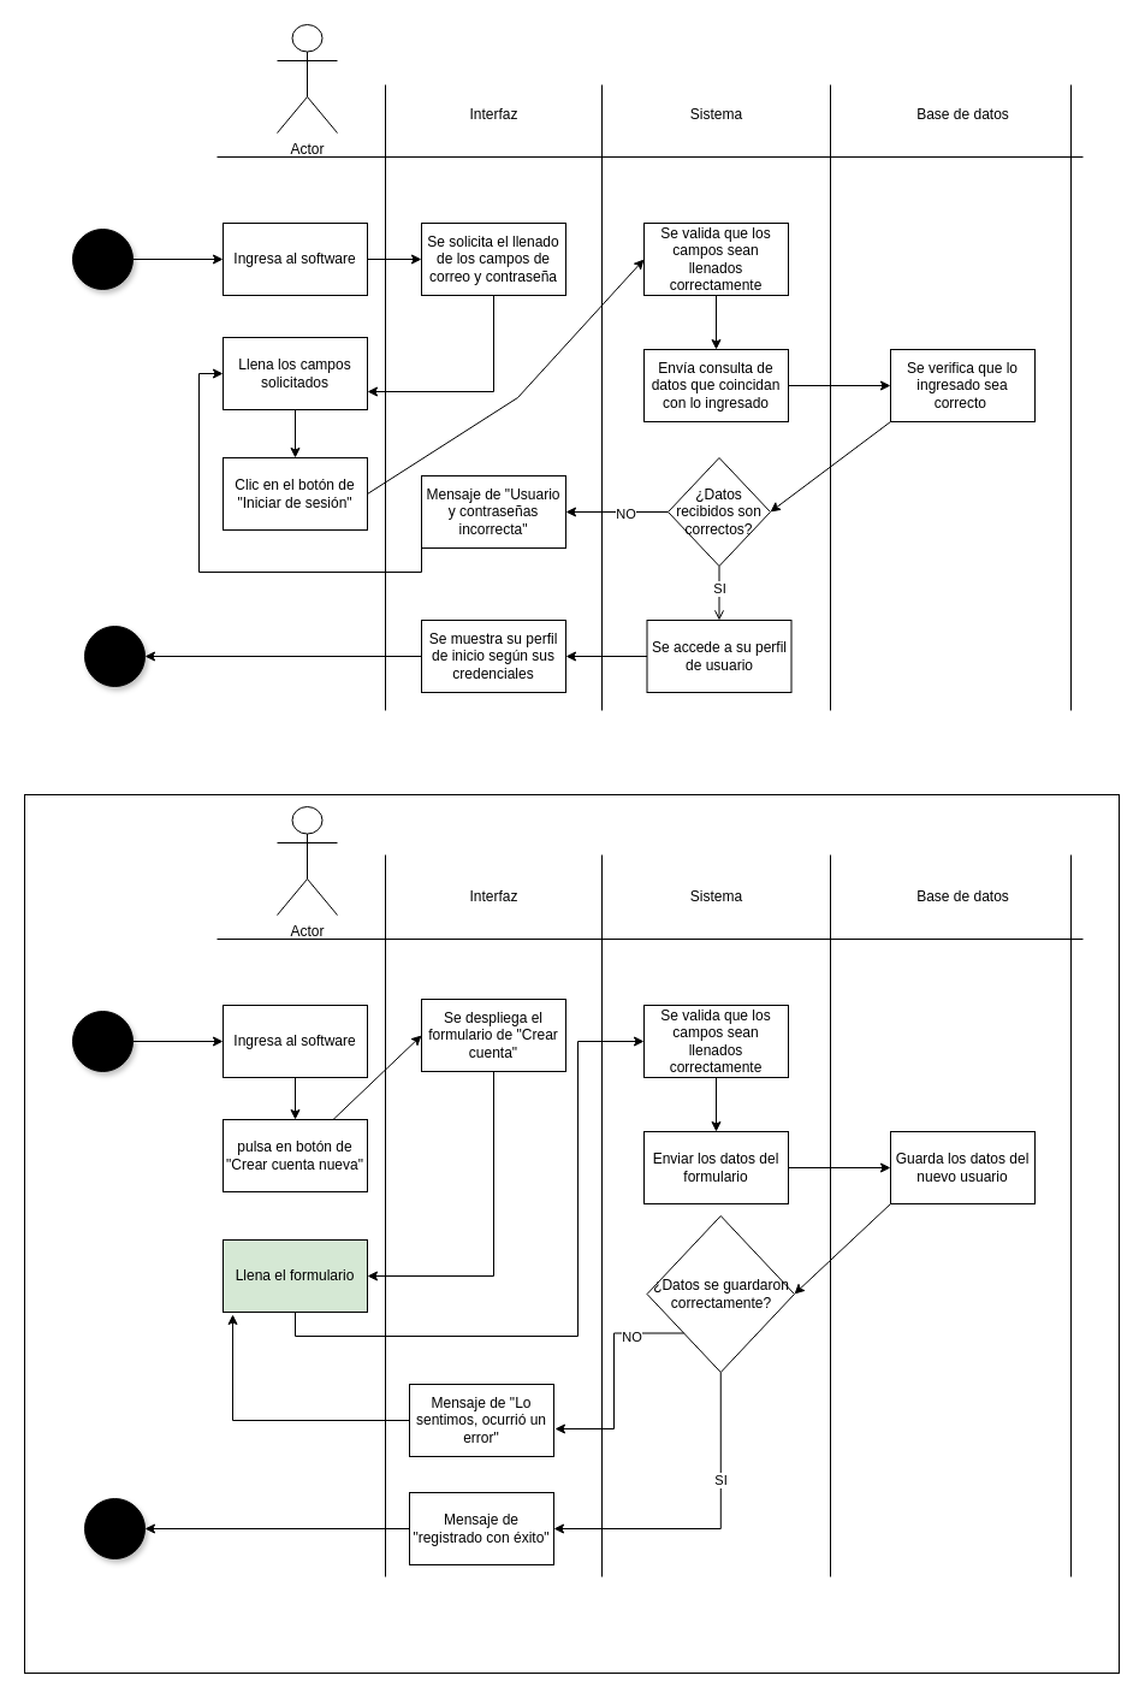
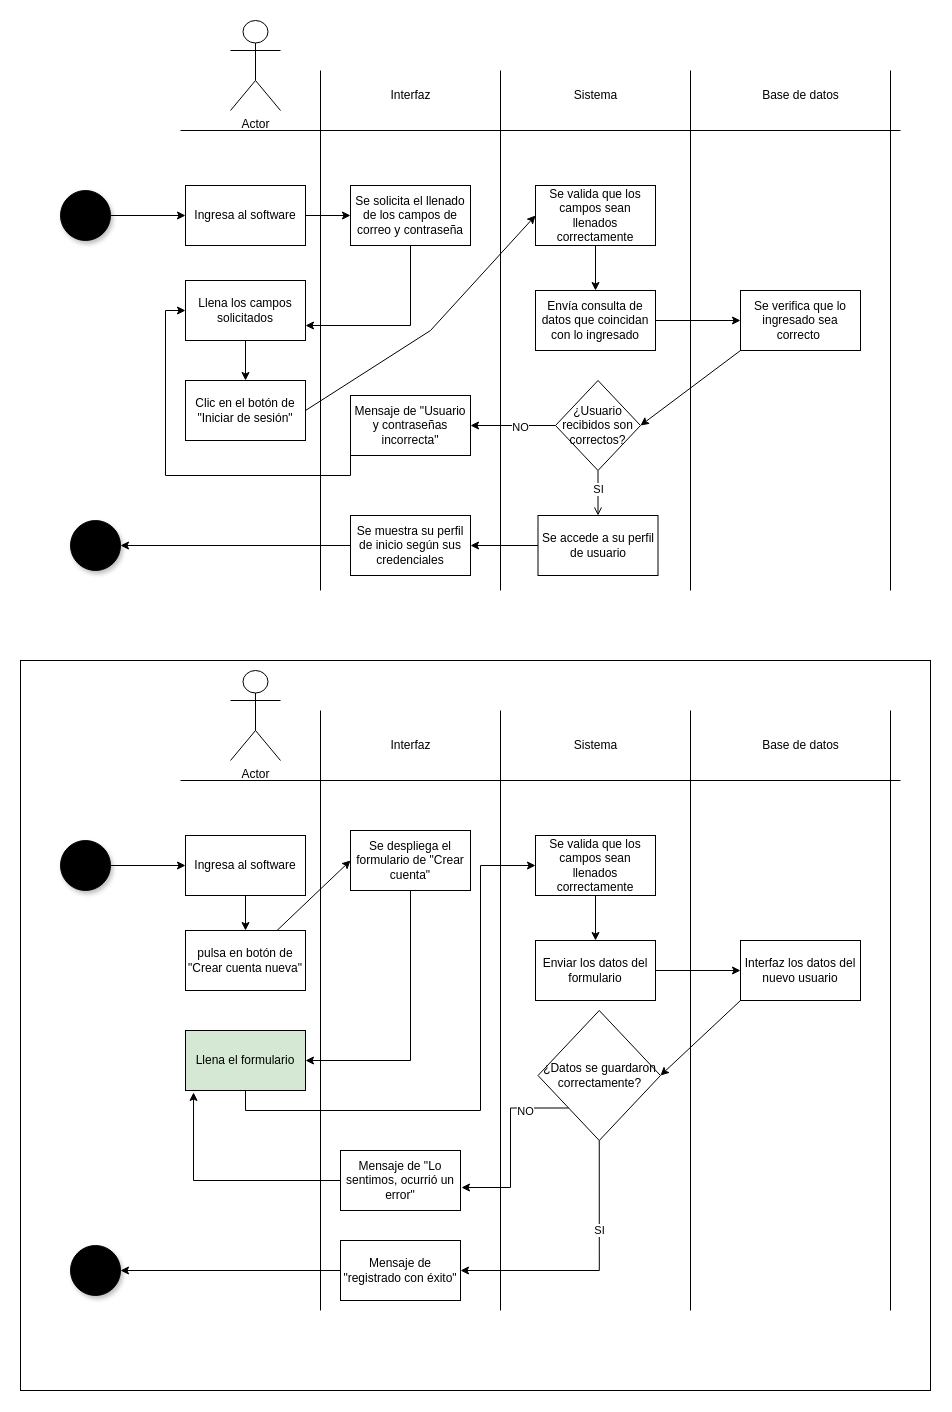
  <mxCell id="0" />
  <mxCell id="1" parent="0" />
  <mxCell id="2" value="" style="whiteSpace=wrap;html=1;" vertex="1" parent="1"><mxGeometry x="20" y="660" width="910" height="730" as="geometry" /></mxCell>
  <mxCell id="3" value="" style="endArrow=none;html=1;rounded=0;" edge="1" parent="1"><mxGeometry width="50" height="50" relative="1" as="geometry"><mxPoint x="180" y="130" as="sourcePoint" /><mxPoint x="900" y="130" as="targetPoint" /></mxGeometry></mxCell>
  <mxCell id="4" value="" style="endArrow=none;html=1;rounded=0;" edge="1" parent="1"><mxGeometry width="50" height="50" relative="1" as="geometry"><mxPoint x="320" y="70" as="sourcePoint" /><mxPoint x="320" y="590" as="targetPoint" /></mxGeometry></mxCell>
  <mxCell id="5" value="" style="endArrow=none;html=1;rounded=0;" edge="1" parent="1"><mxGeometry width="50" height="50" relative="1" as="geometry"><mxPoint x="500" y="70" as="sourcePoint" /><mxPoint x="500" y="590" as="targetPoint" /></mxGeometry></mxCell>
  <mxCell id="6" value="" style="endArrow=none;html=1;rounded=0;" edge="1" parent="1"><mxGeometry width="50" height="50" relative="1" as="geometry"><mxPoint x="690" y="70" as="sourcePoint" /><mxPoint x="690" y="590" as="targetPoint" /></mxGeometry></mxCell>
  <mxCell id="7" value="" style="endArrow=none;html=1;rounded=0;" edge="1" parent="1"><mxGeometry width="50" height="50" relative="1" as="geometry"><mxPoint x="890" y="70" as="sourcePoint" /><mxPoint x="890" y="590" as="targetPoint" /></mxGeometry></mxCell>
  <mxCell id="8" value="Actor" style="shape=umlActor;verticalLabelPosition=bottom;verticalAlign=top;html=1;outlineConnect=0;" vertex="1" parent="1"><mxGeometry x="230" y="20" width="50" height="90" as="geometry" /></mxCell>
  <mxCell id="9" value="Interfaz" style="text;html=1;align=center;verticalAlign=middle;resizable=0;points=[];autosize=1;strokeColor=none;fillColor=none;" vertex="1" parent="1"><mxGeometry x="380" y="80" width="60" height="30" as="geometry" /></mxCell>
  <mxCell id="10" value="Sistema" style="text;html=1;align=center;verticalAlign=middle;resizable=0;points=[];autosize=1;strokeColor=none;fillColor=none;" vertex="1" parent="1"><mxGeometry x="560" y="80" width="70" height="30" as="geometry" /></mxCell>
  <mxCell id="11" value="Base de datos" style="text;html=1;align=center;verticalAlign=middle;resizable=0;points=[];autosize=1;strokeColor=none;fillColor=none;" vertex="1" parent="1"><mxGeometry x="750" y="80" width="100" height="30" as="geometry" /></mxCell>
  <mxCell id="12" value="" style="points=[[0.145,0.145,0],[0.5,0,0],[0.855,0.145,0],[1,0.5,0],[0.855,0.855,0],[0.5,1,0],[0.145,0.855,0],[0,0.5,0]];shape=mxgraph.bpmn.event;html=1;verticalLabelPosition=bottom;labelBackgroundColor=#ffffff;verticalAlign=top;align=center;perimeter=ellipsePerimeter;outlineConnect=0;aspect=fixed;outline=standard;symbol=general;shadow=1;strokeColor=default;fontFamily=Helvetica;fontSize=12;fontColor=default;fillColor=#000000;" vertex="1" parent="1"><mxGeometry x="70" y="520" width="50" height="50" as="geometry" /></mxCell>
  <mxCell id="13" value="" style="edgeStyle=orthogonalEdgeStyle;rounded=0;orthogonalLoop=1;jettySize=auto;html=1;" edge="1" parent="1" source="14" target="16"><mxGeometry relative="1" as="geometry" /></mxCell>
  <mxCell id="14" value="Ingresa al software" style="rounded=0;whiteSpace=wrap;html=1;" vertex="1" parent="1"><mxGeometry x="185" y="185" width="120" height="60" as="geometry" /></mxCell>
  <mxCell id="15" style="edgeStyle=orthogonalEdgeStyle;rounded=0;orthogonalLoop=1;jettySize=auto;html=1;exitX=0.5;exitY=1;exitDx=0;exitDy=0;entryX=1;entryY=0.75;entryDx=0;entryDy=0;" edge="1" parent="1" source="16" target="70"><mxGeometry relative="1" as="geometry" /></mxCell>
  <mxCell id="16" value="Se solicita el llenado de los campos de correo y contraseña" style="rounded=0;whiteSpace=wrap;html=1;" vertex="1" parent="1"><mxGeometry x="350" y="185" width="120" height="60" as="geometry" /></mxCell>
  <mxCell id="17" style="edgeStyle=orthogonalEdgeStyle;rounded=0;orthogonalLoop=1;jettySize=auto;html=1;exitX=1;exitY=0.5;exitDx=0;exitDy=0;exitPerimeter=0;entryX=0;entryY=0.5;entryDx=0;entryDy=0;" edge="1" parent="1" source="18" target="14"><mxGeometry relative="1" as="geometry" /></mxCell>
  <mxCell id="18" value="" style="points=[[0.145,0.145,0],[0.5,0,0],[0.855,0.145,0],[1,0.5,0],[0.855,0.855,0],[0.5,1,0],[0.145,0.855,0],[0,0.5,0]];shape=mxgraph.bpmn.event;html=1;verticalLabelPosition=bottom;labelBackgroundColor=#ffffff;verticalAlign=top;align=center;perimeter=ellipsePerimeter;outlineConnect=0;aspect=fixed;outline=standard;symbol=general;shadow=1;strokeColor=default;fontFamily=Helvetica;fontSize=12;fontColor=default;fillColor=#000000;" vertex="1" parent="1"><mxGeometry x="60" y="190" width="50" height="50" as="geometry" /></mxCell>
  <mxCell id="19" style="rounded=0;orthogonalLoop=1;jettySize=auto;html=1;exitX=1;exitY=0.5;exitDx=0;exitDy=0;entryX=0;entryY=0.5;entryDx=0;entryDy=0;" edge="1" parent="1" source="20" target="24"><mxGeometry relative="1" as="geometry"><Array as="points"><mxPoint x="430" y="330" /></Array></mxGeometry></mxCell>
  <mxCell id="20" value="Clic en el botón de &quot;Iniciar de sesión&quot;" style="rounded=0;whiteSpace=wrap;html=1;" vertex="1" parent="1"><mxGeometry x="185" y="380" width="120" height="60" as="geometry" /></mxCell>
  <mxCell id="21" style="rounded=0;orthogonalLoop=1;jettySize=auto;html=1;entryX=0;entryY=0.5;entryDx=0;entryDy=0;" edge="1" parent="1" source="22" target="26"><mxGeometry relative="1" as="geometry" /></mxCell>
  <mxCell id="22" value="Envía consulta de datos que coincidan con lo ingresado" style="rounded=0;whiteSpace=wrap;html=1;" vertex="1" parent="1"><mxGeometry x="535" y="290" width="120" height="60" as="geometry" /></mxCell>
  <mxCell id="23" value="" style="edgeStyle=orthogonalEdgeStyle;rounded=0;orthogonalLoop=1;jettySize=auto;html=1;" edge="1" parent="1" source="24" target="22"><mxGeometry relative="1" as="geometry" /></mxCell>
  <mxCell id="24" value="Se valida que los campos sean llenados correctamente" style="rounded=0;whiteSpace=wrap;html=1;" vertex="1" parent="1"><mxGeometry x="535" y="185" width="120" height="60" as="geometry" /></mxCell>
  <mxCell id="25" style="rounded=0;orthogonalLoop=1;jettySize=auto;html=1;exitX=0;exitY=1;exitDx=0;exitDy=0;entryX=1;entryY=0.5;entryDx=0;entryDy=0;" edge="1" parent="1" source="26" target="33"><mxGeometry relative="1" as="geometry" /></mxCell>
  <mxCell id="26" value="Se verifica que lo ingresado sea correcto&amp;nbsp;" style="rounded=0;whiteSpace=wrap;html=1;" vertex="1" parent="1"><mxGeometry x="740" y="290" width="120" height="60" as="geometry" /></mxCell>
  <mxCell id="27" style="edgeStyle=orthogonalEdgeStyle;rounded=0;orthogonalLoop=1;jettySize=auto;html=1;exitX=0;exitY=0.5;exitDx=0;exitDy=0;entryX=1;entryY=0.5;entryDx=0;entryDy=0;" edge="1" parent="1" source="28" target="37"><mxGeometry relative="1" as="geometry" /></mxCell>
  <mxCell id="28" value="Se accede a su perfil de usuario" style="rounded=0;whiteSpace=wrap;html=1;" vertex="1" parent="1"><mxGeometry x="537.5" y="515" width="120" height="60" as="geometry" /></mxCell>
  <mxCell id="29" style="edgeStyle=orthogonalEdgeStyle;rounded=0;orthogonalLoop=1;jettySize=auto;html=1;exitX=0;exitY=0.5;exitDx=0;exitDy=0;entryX=1;entryY=0.5;entryDx=0;entryDy=0;" edge="1" parent="1" source="33" target="35"><mxGeometry relative="1" as="geometry" /></mxCell>
  <mxCell id="30" value="NO" style="edgeLabel;html=1;align=center;verticalAlign=middle;resizable=0;points=[];" connectable="0" vertex="1" parent="29"><mxGeometry x="-0.153" y="1" relative="1" as="geometry"><mxPoint as="offset" /></mxGeometry></mxCell>
  <mxCell id="31" style="edgeStyle=orthogonalEdgeStyle;rounded=0;orthogonalLoop=1;jettySize=auto;html=1;exitX=0.5;exitY=1;exitDx=0;exitDy=0;entryX=0.5;entryY=0;entryDx=0;entryDy=0;endArrow=open;" edge="1" parent="1" source="33" target="28"><mxGeometry relative="1" as="geometry" /></mxCell>
  <mxCell id="32" value="SI" style="edgeLabel;html=1;align=center;verticalAlign=middle;resizable=0;points=[];" connectable="0" vertex="1" parent="31"><mxGeometry x="-0.2" relative="1" as="geometry"><mxPoint as="offset" /></mxGeometry></mxCell>
- <mxCell id="33" value="¿Datos recibidos son correctos?" style="rhombus;whiteSpace=wrap;html=1;" vertex="1" parent="1"><mxGeometry x="555" y="380" width="85" height="90" as="geometry" /></mxCell>
+ <mxCell id="33" value="¿Usuario recibidos son correctos?" style="rhombus;whiteSpace=wrap;html=1;" vertex="1" parent="1"><mxGeometry x="555" y="380" width="85" height="90" as="geometry" /></mxCell>
  <mxCell id="34" style="edgeStyle=orthogonalEdgeStyle;rounded=0;orthogonalLoop=1;jettySize=auto;html=1;exitX=0;exitY=1;exitDx=0;exitDy=0;entryX=0;entryY=0.5;entryDx=0;entryDy=0;" edge="1" parent="1" source="35" target="70"><mxGeometry relative="1" as="geometry" /></mxCell>
  <mxCell id="35" value="Mensaje de &quot;Usuario y contraseñas incorrecta&quot;" style="rounded=0;whiteSpace=wrap;html=1;" vertex="1" parent="1"><mxGeometry x="350" y="395" width="120" height="60" as="geometry" /></mxCell>
  <mxCell id="36" style="edgeStyle=orthogonalEdgeStyle;rounded=0;orthogonalLoop=1;jettySize=auto;html=1;exitX=0;exitY=0.5;exitDx=0;exitDy=0;" edge="1" parent="1" source="37" target="12"><mxGeometry relative="1" as="geometry" /></mxCell>
  <mxCell id="37" value="Se muestra su perfil de inicio según sus credenciales" style="rounded=0;whiteSpace=wrap;html=1;" vertex="1" parent="1"><mxGeometry x="350" y="515" width="120" height="60" as="geometry" /></mxCell>
  <mxCell id="38" value="" style="endArrow=none;html=1;rounded=0;" edge="1" parent="1"><mxGeometry width="50" height="50" relative="1" as="geometry"><mxPoint x="180" y="780" as="sourcePoint" /><mxPoint x="900" y="780" as="targetPoint" /></mxGeometry></mxCell>
  <mxCell id="39" value="" style="endArrow=none;html=1;rounded=0;" edge="1" parent="1"><mxGeometry width="50" height="50" relative="1" as="geometry"><mxPoint x="320" y="710" as="sourcePoint" /><mxPoint x="320" y="1310" as="targetPoint" /></mxGeometry></mxCell>
  <mxCell id="40" value="" style="endArrow=none;html=1;rounded=0;" edge="1" parent="1"><mxGeometry width="50" height="50" relative="1" as="geometry"><mxPoint x="500" y="710" as="sourcePoint" /><mxPoint x="500" y="1310" as="targetPoint" /></mxGeometry></mxCell>
  <mxCell id="41" value="" style="endArrow=none;html=1;rounded=0;" edge="1" parent="1"><mxGeometry width="50" height="50" relative="1" as="geometry"><mxPoint x="690" y="710" as="sourcePoint" /><mxPoint x="690" y="1310" as="targetPoint" /></mxGeometry></mxCell>
  <mxCell id="42" value="" style="endArrow=none;html=1;rounded=0;" edge="1" parent="1"><mxGeometry width="50" height="50" relative="1" as="geometry"><mxPoint x="890" y="710" as="sourcePoint" /><mxPoint x="890" y="1310" as="targetPoint" /></mxGeometry></mxCell>
  <mxCell id="43" value="Actor" style="shape=umlActor;verticalLabelPosition=bottom;verticalAlign=top;html=1;outlineConnect=0;" vertex="1" parent="1"><mxGeometry x="230" y="670" width="50" height="90" as="geometry" /></mxCell>
  <mxCell id="44" value="Interfaz" style="text;html=1;align=center;verticalAlign=middle;resizable=0;points=[];autosize=1;strokeColor=none;fillColor=none;" vertex="1" parent="1"><mxGeometry x="380" y="730" width="60" height="30" as="geometry" /></mxCell>
  <mxCell id="45" value="Sistema" style="text;html=1;align=center;verticalAlign=middle;resizable=0;points=[];autosize=1;strokeColor=none;fillColor=none;" vertex="1" parent="1"><mxGeometry x="560" y="730" width="70" height="30" as="geometry" /></mxCell>
  <mxCell id="46" value="Base de datos" style="text;html=1;align=center;verticalAlign=middle;resizable=0;points=[];autosize=1;strokeColor=none;fillColor=none;" vertex="1" parent="1"><mxGeometry x="750" y="730" width="100" height="30" as="geometry" /></mxCell>
  <mxCell id="47" value="" style="points=[[0.145,0.145,0],[0.5,0,0],[0.855,0.145,0],[1,0.5,0],[0.855,0.855,0],[0.5,1,0],[0.145,0.855,0],[0,0.5,0]];shape=mxgraph.bpmn.event;html=1;verticalLabelPosition=bottom;labelBackgroundColor=#ffffff;verticalAlign=top;align=center;perimeter=ellipsePerimeter;outlineConnect=0;aspect=fixed;outline=standard;symbol=general;shadow=1;strokeColor=default;fontFamily=Helvetica;fontSize=12;fontColor=default;fillColor=#000000;" vertex="1" parent="1"><mxGeometry x="70" y="1245" width="50" height="50" as="geometry" /></mxCell>
  <mxCell id="48" value="" style="edgeStyle=orthogonalEdgeStyle;rounded=0;orthogonalLoop=1;jettySize=auto;html=1;" edge="1" parent="1" source="49" target="51"><mxGeometry relative="1" as="geometry" /></mxCell>
  <mxCell id="49" value="Ingresa al software" style="rounded=0;whiteSpace=wrap;html=1;" vertex="1" parent="1"><mxGeometry x="185" y="835" width="120" height="60" as="geometry" /></mxCell>
  <mxCell id="50" value="" style="rounded=0;orthogonalLoop=1;jettySize=auto;html=1;entryX=0;entryY=0.5;entryDx=0;entryDy=0;" edge="1" parent="1" source="51" target="55"><mxGeometry relative="1" as="geometry" /></mxCell>
  <mxCell id="51" value="pulsa en botón de &quot;Crear cuenta nueva&quot;" style="rounded=0;whiteSpace=wrap;html=1;" vertex="1" parent="1"><mxGeometry x="185" y="930" width="120" height="60" as="geometry" /></mxCell>
  <mxCell id="52" style="edgeStyle=orthogonalEdgeStyle;rounded=0;orthogonalLoop=1;jettySize=auto;html=1;exitX=1;exitY=0.5;exitDx=0;exitDy=0;exitPerimeter=0;entryX=0;entryY=0.5;entryDx=0;entryDy=0;" edge="1" parent="1" source="53" target="49"><mxGeometry relative="1" as="geometry" /></mxCell>
  <mxCell id="53" value="" style="points=[[0.145,0.145,0],[0.5,0,0],[0.855,0.145,0],[1,0.5,0],[0.855,0.855,0],[0.5,1,0],[0.145,0.855,0],[0,0.5,0]];shape=mxgraph.bpmn.event;html=1;verticalLabelPosition=bottom;labelBackgroundColor=#ffffff;verticalAlign=top;align=center;perimeter=ellipsePerimeter;outlineConnect=0;aspect=fixed;outline=standard;symbol=general;shadow=1;strokeColor=default;fontFamily=Helvetica;fontSize=12;fontColor=default;fillColor=#000000;" vertex="1" parent="1"><mxGeometry x="60" y="840" width="50" height="50" as="geometry" /></mxCell>
  <mxCell id="54" style="edgeStyle=orthogonalEdgeStyle;rounded=0;orthogonalLoop=1;jettySize=auto;html=1;exitX=0.5;exitY=1;exitDx=0;exitDy=0;entryX=1;entryY=0.5;entryDx=0;entryDy=0;" edge="1" parent="1" source="55" target="67"><mxGeometry relative="1" as="geometry" /></mxCell>
  <mxCell id="55" value="Se despliega el formulario de &quot;Crear cuenta&quot;" style="rounded=0;whiteSpace=wrap;html=1;" vertex="1" parent="1"><mxGeometry x="350" y="830" width="120" height="60" as="geometry" /></mxCell>
  <mxCell id="56" style="rounded=0;orthogonalLoop=1;jettySize=auto;html=1;entryX=0;entryY=0.5;entryDx=0;entryDy=0;" edge="1" parent="1" source="57" target="61"><mxGeometry relative="1" as="geometry" /></mxCell>
  <mxCell id="57" value="Enviar los datos del formulario" style="rounded=0;whiteSpace=wrap;html=1;" vertex="1" parent="1"><mxGeometry x="535" y="940" width="120" height="60" as="geometry" /></mxCell>
  <mxCell id="58" value="" style="edgeStyle=orthogonalEdgeStyle;rounded=0;orthogonalLoop=1;jettySize=auto;html=1;" edge="1" parent="1" source="59" target="57"><mxGeometry relative="1" as="geometry" /></mxCell>
  <mxCell id="59" value="Se valida que los campos sean llenados correctamente" style="rounded=0;whiteSpace=wrap;html=1;" vertex="1" parent="1"><mxGeometry x="535" y="835" width="120" height="60" as="geometry" /></mxCell>
  <mxCell id="60" style="rounded=0;orthogonalLoop=1;jettySize=auto;html=1;exitX=0;exitY=1;exitDx=0;exitDy=0;entryX=1;entryY=0.5;entryDx=0;entryDy=0;" edge="1" parent="1" source="61" target="65"><mxGeometry relative="1" as="geometry" /></mxCell>
- <mxCell id="61" value="Guarda los datos del nuevo usuario" style="rounded=0;whiteSpace=wrap;html=1;" vertex="1" parent="1"><mxGeometry x="740" y="940" width="120" height="60" as="geometry" /></mxCell>
+ <mxCell id="61" value="Interfaz los datos del nuevo usuario" style="rounded=0;whiteSpace=wrap;html=1;" vertex="1" parent="1"><mxGeometry x="740" y="940" width="120" height="60" as="geometry" /></mxCell>
  <mxCell id="62" value="Mensaje de &quot;Lo sentimos, ocurrió un error&quot;" style="rounded=0;whiteSpace=wrap;html=1;" vertex="1" parent="1"><mxGeometry x="340" y="1150" width="120" height="60" as="geometry" /></mxCell>
  <mxCell id="63" style="edgeStyle=orthogonalEdgeStyle;rounded=0;orthogonalLoop=1;jettySize=auto;html=1;exitX=0.5;exitY=1;exitDx=0;exitDy=0;entryX=1;entryY=0.5;entryDx=0;entryDy=0;" edge="1" parent="1" source="65" target="68"><mxGeometry relative="1" as="geometry" /></mxCell>
  <mxCell id="64" value="SI" style="edgeLabel;html=1;align=center;verticalAlign=middle;resizable=0;points=[];" connectable="0" vertex="1" parent="63"><mxGeometry x="-0.33" relative="1" as="geometry"><mxPoint as="offset" /></mxGeometry></mxCell>
  <mxCell id="65" value="¿Datos se guardaron correctamente?" style="rhombus;whiteSpace=wrap;html=1;" vertex="1" parent="1"><mxGeometry x="537.5" y="1010" width="122.5" height="130" as="geometry" /></mxCell>
  <mxCell id="66" style="edgeStyle=orthogonalEdgeStyle;rounded=0;orthogonalLoop=1;jettySize=auto;html=1;exitX=0.5;exitY=1;exitDx=0;exitDy=0;entryX=0;entryY=0.5;entryDx=0;entryDy=0;" edge="1" parent="1" source="67" target="59"><mxGeometry relative="1" as="geometry"><Array as="points"><mxPoint x="245" y="1110" /><mxPoint x="480" y="1110" /><mxPoint x="480" y="865" /></Array></mxGeometry></mxCell>
  <mxCell id="67" value="Llena el formulario" style="rounded=0;whiteSpace=wrap;html=1;fillColor=#d5e8d4;" vertex="1" parent="1"><mxGeometry x="185" y="1030" width="120" height="60" as="geometry" /></mxCell>
  <mxCell id="68" value="Mensaje de &quot;registrado con éxito&quot;" style="rounded=0;whiteSpace=wrap;html=1;" vertex="1" parent="1"><mxGeometry x="340" y="1240" width="120" height="60" as="geometry" /></mxCell>
  <mxCell id="69" style="edgeStyle=orthogonalEdgeStyle;rounded=0;orthogonalLoop=1;jettySize=auto;html=1;exitX=0.5;exitY=1;exitDx=0;exitDy=0;" edge="1" parent="1" source="70" target="20"><mxGeometry relative="1" as="geometry" /></mxCell>
  <mxCell id="70" value="Llena los campos solicitados" style="rounded=0;whiteSpace=wrap;html=1;" vertex="1" parent="1"><mxGeometry x="185" y="280" width="120" height="60" as="geometry" /></mxCell>
  <mxCell id="71" style="edgeStyle=orthogonalEdgeStyle;rounded=0;orthogonalLoop=1;jettySize=auto;html=1;exitX=0;exitY=1;exitDx=0;exitDy=0;entryX=1.008;entryY=0.617;entryDx=0;entryDy=0;entryPerimeter=0;" edge="1" parent="1" source="65" target="62"><mxGeometry relative="1" as="geometry"><Array as="points"><mxPoint x="510" y="1108" /><mxPoint x="510" y="1187" /></Array></mxGeometry></mxCell>
  <mxCell id="72" value="NO" style="edgeLabel;html=1;align=center;verticalAlign=middle;resizable=0;points=[];" connectable="0" vertex="1" parent="71"><mxGeometry x="-0.527" y="3" relative="1" as="geometry"><mxPoint as="offset" /></mxGeometry></mxCell>
  <mxCell id="73" style="edgeStyle=orthogonalEdgeStyle;rounded=0;orthogonalLoop=1;jettySize=auto;html=1;exitX=0;exitY=0.5;exitDx=0;exitDy=0;entryX=0.067;entryY=1.033;entryDx=0;entryDy=0;entryPerimeter=0;" edge="1" parent="1" source="62" target="67"><mxGeometry relative="1" as="geometry" /></mxCell>
  <mxCell id="74" style="edgeStyle=orthogonalEdgeStyle;rounded=0;orthogonalLoop=1;jettySize=auto;html=1;exitX=0;exitY=0.5;exitDx=0;exitDy=0;entryX=1;entryY=0.5;entryDx=0;entryDy=0;entryPerimeter=0;" edge="1" parent="1" source="68" target="47"><mxGeometry relative="1" as="geometry" /></mxCell>
